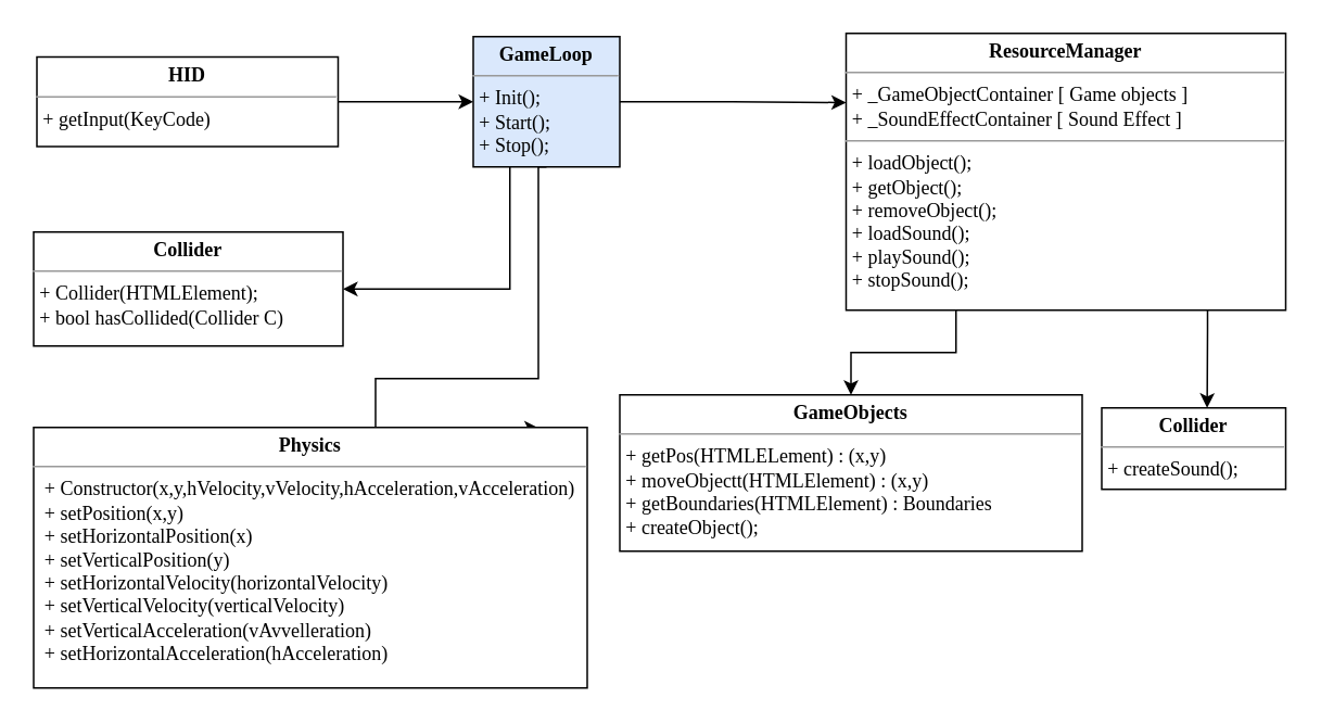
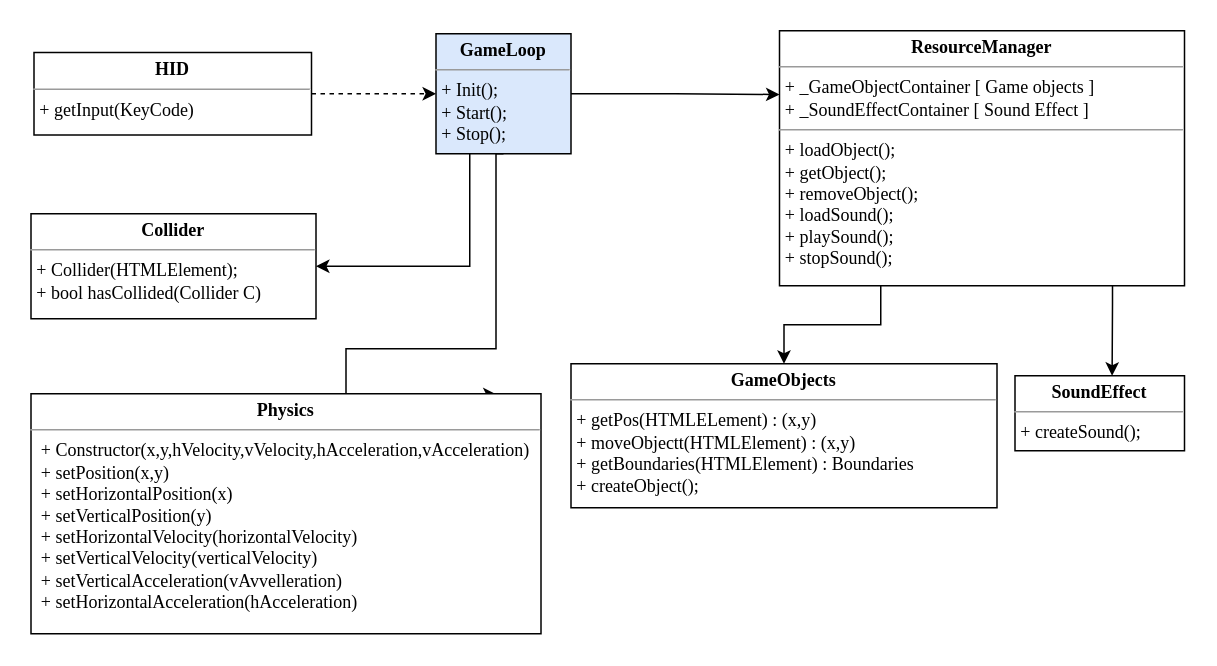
  <mxCell id="0" />
  <mxCell id="1" parent="0" />
  <mxCell id="2" style="edgeStyle=orthogonalEdgeStyle;rounded=0;orthogonalLoop=1;jettySize=auto;html=1;exitX=0.25;exitY=1;exitDx=0;exitDy=0;entryX=1;entryY=0.5;entryDx=0;entryDy=0;" parent="1" source="5" target="8" edge="1"><mxGeometry relative="1" as="geometry" /></mxCell>
  <mxCell id="3" style="edgeStyle=orthogonalEdgeStyle;rounded=0;orthogonalLoop=1;jettySize=auto;html=1;exitX=0.5;exitY=1;exitDx=0;exitDy=0;entryX=0.913;entryY=0.003;entryDx=0;entryDy=0;entryPerimeter=0;" parent="1" source="5" target="9" edge="1"><mxGeometry relative="1" as="geometry"><Array as="points"><mxPoint x="330" y="102" /><mxPoint x="330" y="232" /><mxPoint x="230" y="232" /><mxPoint x="230" y="262" /></Array></mxGeometry></mxCell>
  <mxCell id="4" style="edgeStyle=orthogonalEdgeStyle;rounded=0;orthogonalLoop=1;jettySize=auto;html=1;exitX=1;exitY=0.5;exitDx=0;exitDy=0;entryX=0;entryY=0.25;entryDx=0;entryDy=0;" parent="1" source="5" target="12" edge="1"><mxGeometry relative="1" as="geometry" /></mxCell>
  <mxCell id="5" value="&lt;p style=&quot;margin: 0px ; margin-top: 4px ; text-align: center&quot;&gt;&lt;b&gt;&lt;font face=&quot;Verdana&quot;&gt;GameLoop&lt;/font&gt;&lt;/b&gt;&lt;/p&gt;&lt;hr size=&quot;1&quot;&gt;&lt;p style=&quot;margin: 0px ; margin-left: 4px&quot;&gt;&lt;font face=&quot;Verdana&quot;&gt;+ Init();&lt;br&gt;+ Start();&lt;/font&gt;&lt;/p&gt;&lt;p style=&quot;margin: 0px ; margin-left: 4px&quot;&gt;&lt;font face=&quot;Verdana&quot;&gt;+ Stop();&lt;/font&gt;&lt;/p&gt;" style="verticalAlign=top;align=left;overflow=fill;fontSize=12;fontFamily=Helvetica;html=1;fillColor=#dae8fc;" parent="1" vertex="1"><mxGeometry x="290" y="22" width="90" height="80" as="geometry" /></mxCell>
- <mxCell id="6" style="edgeStyle=orthogonalEdgeStyle;rounded=0;orthogonalLoop=1;jettySize=auto;html=1;exitX=1;exitY=0.5;exitDx=0;exitDy=0;" parent="1" source="7" target="5" edge="1"><mxGeometry relative="1" as="geometry" /></mxCell>
+ <mxCell id="6" style="edgeStyle=orthogonalEdgeStyle;rounded=0;orthogonalLoop=1;jettySize=auto;html=1;exitX=1;exitY=0.5;exitDx=0;exitDy=0;dashed=1;" parent="1" source="7" target="5" edge="1"><mxGeometry relative="1" as="geometry" /></mxCell>
  <mxCell id="7" value="&lt;p style=&quot;margin: 0px ; margin-top: 4px ; text-align: center&quot;&gt;&lt;b&gt;&lt;font face=&quot;Verdana&quot;&gt;HID&lt;/font&gt;&lt;/b&gt;&lt;/p&gt;&lt;hr size=&quot;1&quot;&gt;&lt;p style=&quot;margin: 0px ; margin-left: 4px&quot;&gt;&lt;font face=&quot;Verdana&quot;&gt;+ getInput(KeyCode)&lt;/font&gt;&lt;br&gt;&lt;/p&gt;" style="verticalAlign=top;align=left;overflow=fill;fontSize=12;fontFamily=Helvetica;html=1;" parent="1" vertex="1"><mxGeometry x="22" y="34.5" width="185" height="55" as="geometry" /></mxCell>
  <mxCell id="8" value="&lt;p style=&quot;margin: 0px ; margin-top: 4px ; text-align: center&quot;&gt;&lt;b&gt;&lt;font face=&quot;Verdana&quot;&gt;Collider&lt;/font&gt;&lt;/b&gt;&lt;/p&gt;&lt;hr size=&quot;1&quot;&gt;&lt;p style=&quot;margin: 0px ; margin-left: 4px&quot;&gt;&lt;font face=&quot;Verdana&quot;&gt;+ Collider(HTMLElement);&lt;/font&gt;&lt;/p&gt;&lt;p style=&quot;margin: 0px ; margin-left: 4px&quot;&gt;&lt;font face=&quot;Verdana&quot;&gt;+ bool hasCollided(Collider C)&lt;/font&gt;&lt;/p&gt;" style="verticalAlign=top;align=left;overflow=fill;fontSize=12;fontFamily=Helvetica;html=1;" parent="1" vertex="1"><mxGeometry x="20" y="142" width="190" height="70" as="geometry" /></mxCell>
  <mxCell id="9" value="&lt;p style=&quot;margin: 0px ; margin-top: 4px ; text-align: center&quot;&gt;&lt;b&gt;&lt;font face=&quot;Verdana&quot;&gt;Physics&lt;/font&gt;&lt;/b&gt;&lt;/p&gt;&lt;hr size=&quot;1&quot;&gt;&lt;p style=&quot;margin: 0px ; margin-left: 4px&quot;&gt;&lt;font face=&quot;Verdana&quot;&gt;&amp;nbsp;+ Constructor(x,y,hVelocity,vVelocity,hAcceleration,vAcceleration)&amp;nbsp;&lt;/font&gt;&lt;/p&gt;&lt;p style=&quot;margin: 0px ; margin-left: 4px&quot;&gt;&lt;font face=&quot;Verdana&quot;&gt;&amp;nbsp;+ setPosition(x,y)&lt;/font&gt;&lt;/p&gt;&lt;p style=&quot;margin: 0px ; margin-left: 4px&quot;&gt;&lt;font face=&quot;Verdana&quot;&gt;&amp;nbsp;+ setHorizontalPosition(x)&lt;/font&gt;&lt;/p&gt;&lt;p style=&quot;margin: 0px ; margin-left: 4px&quot;&gt;&lt;font face=&quot;Verdana&quot;&gt;&amp;nbsp;+ setVerticalPosition(y)&lt;/font&gt;&lt;/p&gt;&lt;p style=&quot;margin: 0px ; margin-left: 4px&quot;&gt;&lt;font face=&quot;Verdana&quot;&gt;&amp;nbsp;+ setHorizontalVelocity(horizontalVelocity)&lt;/font&gt;&lt;/p&gt;&lt;p style=&quot;margin: 0px ; margin-left: 4px&quot;&gt;&lt;font face=&quot;Verdana&quot;&gt;&amp;nbsp;+ setVerticalVelocity(verticalVelocity)&amp;nbsp;&lt;/font&gt;&lt;/p&gt;&lt;p style=&quot;margin: 0px ; margin-left: 4px&quot;&gt;&lt;font face=&quot;Verdana&quot;&gt;&amp;nbsp;+ setVerticalAcceleration(vAvvelleration)&lt;/font&gt;&lt;/p&gt;&lt;p style=&quot;margin: 0px ; margin-left: 4px&quot;&gt;&lt;font face=&quot;Verdana&quot;&gt;&amp;nbsp;+ setHorizontalAcceleration(hAcceleration)&lt;/font&gt;&lt;/p&gt;" style="verticalAlign=top;align=left;overflow=fill;fontSize=12;fontFamily=Helvetica;html=1;" parent="1" vertex="1"><mxGeometry x="20" y="262" width="340" height="160" as="geometry" /></mxCell>
  <mxCell id="10" style="edgeStyle=orthogonalEdgeStyle;rounded=0;orthogonalLoop=1;jettySize=auto;html=1;entryX=0.573;entryY=0;entryDx=0;entryDy=0;entryPerimeter=0;" parent="1" source="12" target="15" edge="1"><mxGeometry relative="1" as="geometry"><Array as="points"><mxPoint x="741" y="202" /><mxPoint x="741" y="202" /></Array></mxGeometry></mxCell>
  <mxCell id="11" style="edgeStyle=orthogonalEdgeStyle;rounded=0;orthogonalLoop=1;jettySize=auto;html=1;exitX=0.25;exitY=1;exitDx=0;exitDy=0;entryX=0.5;entryY=0;entryDx=0;entryDy=0;" parent="1" source="12" target="14" edge="1"><mxGeometry relative="1" as="geometry" /></mxCell>
  <mxCell id="12" value="&lt;p style=&quot;margin: 0px ; margin-top: 4px ; text-align: center&quot;&gt;&lt;b&gt;&lt;font face=&quot;Verdana&quot;&gt;ResourceManager&lt;/font&gt;&lt;/b&gt;&lt;/p&gt;&lt;hr size=&quot;1&quot;&gt;&lt;p style=&quot;margin: 0px ; margin-left: 4px&quot;&gt;&lt;font face=&quot;Verdana&quot;&gt;+ _GameObjectContainer [ Game objects ]&lt;/font&gt;&lt;/p&gt;&lt;p style=&quot;margin: 0px ; margin-left: 4px&quot;&gt;&lt;font face=&quot;Verdana&quot;&gt;+ _SoundEffectContainer [ Sound Effect ]&lt;/font&gt;&lt;/p&gt;&lt;hr size=&quot;1&quot;&gt;&lt;p style=&quot;margin: 0px ; margin-left: 4px&quot;&gt;&lt;font face=&quot;Verdana&quot;&gt;+ loadObject();&lt;/font&gt;&lt;/p&gt;&lt;p style=&quot;margin: 0px ; margin-left: 4px&quot;&gt;&lt;font face=&quot;Verdana&quot;&gt;+ getObject();&lt;/font&gt;&lt;/p&gt;&lt;p style=&quot;margin: 0px ; margin-left: 4px&quot;&gt;&lt;font face=&quot;Verdana&quot;&gt;+ removeObject();&lt;/font&gt;&lt;/p&gt;&lt;p style=&quot;margin: 0px ; margin-left: 4px&quot;&gt;&lt;font face=&quot;Verdana&quot;&gt;+ loadSound();&lt;/font&gt;&lt;/p&gt;&lt;p style=&quot;margin: 0px ; margin-left: 4px&quot;&gt;&lt;font face=&quot;Verdana&quot;&gt;+ playSound();&lt;/font&gt;&lt;/p&gt;&lt;p style=&quot;margin: 0px ; margin-left: 4px&quot;&gt;&lt;font face=&quot;Verdana&quot;&gt;+ stopSound();&lt;/font&gt;&lt;/p&gt;" style="verticalAlign=top;align=left;overflow=fill;fontSize=12;fontFamily=Helvetica;html=1;" parent="1" vertex="1"><mxGeometry x="519" y="20" width="270" height="170" as="geometry" /></mxCell>
  <mxCell id="13" style="edgeStyle=orthogonalEdgeStyle;rounded=0;orthogonalLoop=1;jettySize=auto;html=1;exitX=0.5;exitY=1;exitDx=0;exitDy=0;" parent="1" source="5" target="5" edge="1"><mxGeometry relative="1" as="geometry" /></mxCell>
  <mxCell id="14" value="&lt;p style=&quot;margin: 0px ; margin-top: 4px ; text-align: center&quot;&gt;&lt;b&gt;&lt;font face=&quot;Verdana&quot;&gt;GameObjects&lt;/font&gt;&lt;/b&gt;&lt;/p&gt;&lt;hr size=&quot;1&quot;&gt;&lt;p style=&quot;margin: 0px ; margin-left: 4px&quot;&gt;&lt;font face=&quot;Verdana&quot;&gt;+ getPos(HTMLELement) : (x,y)&lt;/font&gt;&lt;/p&gt;&lt;p style=&quot;margin: 0px ; margin-left: 4px&quot;&gt;&lt;font face=&quot;Verdana&quot;&gt;+ moveObjectt(HTMLElement) : (x,y)&lt;/font&gt;&lt;/p&gt;&lt;p style=&quot;margin: 0px ; margin-left: 4px&quot;&gt;&lt;font face=&quot;Verdana&quot;&gt;+ getBoundaries(HTMLElement) : Boundaries&lt;/font&gt;&lt;/p&gt;&lt;p style=&quot;margin: 0px ; margin-left: 4px&quot;&gt;&lt;font face=&quot;Verdana&quot;&gt;+ createObject();&lt;/font&gt;&lt;/p&gt;" style="verticalAlign=top;align=left;overflow=fill;fontSize=12;fontFamily=Helvetica;html=1;" parent="1" vertex="1"><mxGeometry x="380" y="242" width="284" height="96" as="geometry" /></mxCell>
- <mxCell id="15" value="&lt;p style=&quot;margin: 0px ; margin-top: 4px ; text-align: center&quot;&gt;&lt;b&gt;&lt;font face=&quot;Verdana&quot;&gt;Collider&lt;/font&gt;&lt;/b&gt;&lt;/p&gt;&lt;hr size=&quot;1&quot;&gt;&lt;p style=&quot;margin: 0px ; margin-left: 4px&quot;&gt;&lt;font face=&quot;Verdana&quot;&gt;+ createSound();&lt;/font&gt;&lt;/p&gt;" style="verticalAlign=top;align=left;overflow=fill;fontSize=12;fontFamily=Helvetica;html=1;" parent="1" vertex="1"><mxGeometry x="676" y="250" width="113" height="50" as="geometry" /></mxCell>
+ <mxCell id="15" value="&lt;p style=&quot;margin: 0px ; margin-top: 4px ; text-align: center&quot;&gt;&lt;b&gt;&lt;font face=&quot;Verdana&quot;&gt;SoundEffect&lt;/font&gt;&lt;/b&gt;&lt;/p&gt;&lt;hr size=&quot;1&quot;&gt;&lt;p style=&quot;margin: 0px ; margin-left: 4px&quot;&gt;&lt;font face=&quot;Verdana&quot;&gt;+ createSound();&lt;/font&gt;&lt;/p&gt;" style="verticalAlign=top;align=left;overflow=fill;fontSize=12;fontFamily=Helvetica;html=1;" parent="1" vertex="1"><mxGeometry x="676" y="250" width="113" height="50" as="geometry" /></mxCell>
